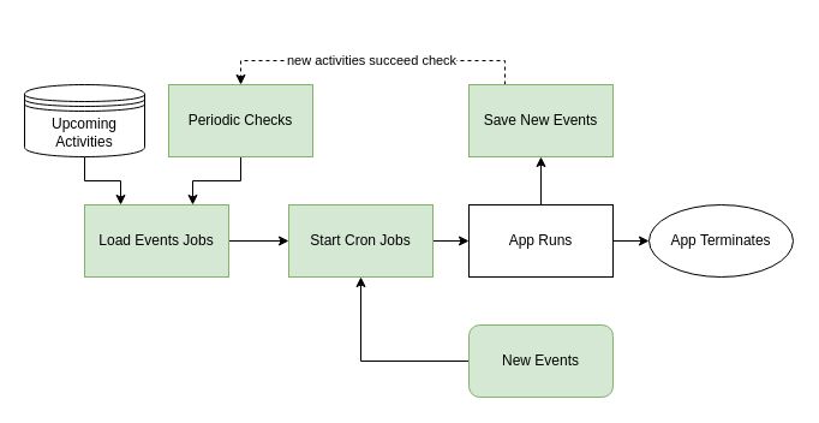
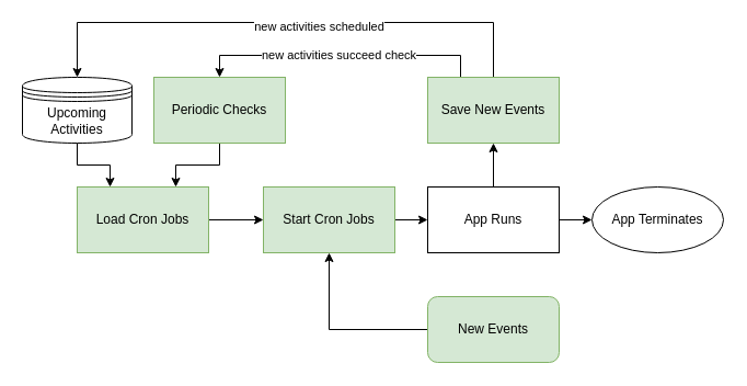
  <mxCell id="0" />
  <mxCell id="1" parent="0" />
  <mxCell id="2" value="" style="edgeStyle=orthogonalEdgeStyle;rounded=0;orthogonalLoop=1;jettySize=auto;html=1;" parent="1" source="3" target="14" edge="1"><mxGeometry relative="1" as="geometry" /></mxCell>
  <mxCell id="3" value="Start Cron Jobs" style="rounded=0;whiteSpace=wrap;html=1;fillColor=#d5e8d4;strokeColor=#82b366;" parent="1" vertex="1"><mxGeometry x="240" y="170" width="120" height="60" as="geometry" /></mxCell>
  <mxCell id="4" style="edgeStyle=orthogonalEdgeStyle;rounded=0;orthogonalLoop=1;jettySize=auto;html=1;entryX=0.25;entryY=0;entryDx=0;entryDy=0;" parent="1" source="5" target="11" edge="1"><mxGeometry relative="1" as="geometry" /></mxCell>
  <mxCell id="5" value="Upcoming Activities" style="shape=datastore;whiteSpace=wrap;html=1;" parent="1" vertex="1"><mxGeometry x="20" y="70" width="100" height="60" as="geometry" /></mxCell>
  <mxCell id="6" style="edgeStyle=orthogonalEdgeStyle;rounded=0;orthogonalLoop=1;jettySize=auto;html=1;" parent="1" source="7" target="3" edge="1"><mxGeometry relative="1" as="geometry" /></mxCell>
  <mxCell id="7" value="New Events" style="rounded=1;whiteSpace=wrap;html=1;fillColor=#d5e8d4;strokeColor=#82b366;" parent="1" vertex="1"><mxGeometry x="390" y="270" width="120" height="60" as="geometry" /></mxCell>
  <mxCell id="8" style="edgeStyle=orthogonalEdgeStyle;rounded=0;orthogonalLoop=1;jettySize=auto;html=1;entryX=0.75;entryY=0;entryDx=0;entryDy=0;" parent="1" source="9" target="11" edge="1"><mxGeometry relative="1" as="geometry" /></mxCell>
  <mxCell id="9" value="Periodic Checks" style="rounded=0;whiteSpace=wrap;html=1;fillColor=#d5e8d4;strokeColor=#82b366;" parent="1" vertex="1"><mxGeometry x="140" y="70" width="120" height="60" as="geometry" /></mxCell>
  <mxCell id="10" value="" style="edgeStyle=orthogonalEdgeStyle;rounded=0;orthogonalLoop=1;jettySize=auto;html=1;" parent="1" source="11" target="3" edge="1"><mxGeometry relative="1" as="geometry" /></mxCell>
- <mxCell id="11" value="Load Events Jobs" style="rounded=0;whiteSpace=wrap;html=1;fillColor=#d5e8d4;strokeColor=#82b366;" parent="1" vertex="1"><mxGeometry x="70" y="170" width="120" height="60" as="geometry" /></mxCell>
+ <mxCell id="11" value="Load Cron Jobs" style="rounded=0;whiteSpace=wrap;html=1;fillColor=#d5e8d4;strokeColor=#82b366;" parent="1" vertex="1"><mxGeometry x="70" y="170" width="120" height="60" as="geometry" /></mxCell>
  <mxCell id="12" value="" style="edgeStyle=orthogonalEdgeStyle;rounded=0;orthogonalLoop=1;jettySize=auto;html=1;" parent="1" source="14" target="15" edge="1"><mxGeometry relative="1" as="geometry" /></mxCell>
  <mxCell id="13" style="edgeStyle=orthogonalEdgeStyle;rounded=0;orthogonalLoop=1;jettySize=auto;html=1;entryX=0.5;entryY=1;entryDx=0;entryDy=0;" parent="1" source="14" target="20" edge="1"><mxGeometry relative="1" as="geometry" /></mxCell>
  <mxCell id="14" value="App Runs" style="rounded=0;whiteSpace=wrap;html=1;" parent="1" vertex="1"><mxGeometry x="390" y="170" width="120" height="60" as="geometry" /></mxCell>
  <mxCell id="15" value="App Terminates" style="ellipse;whiteSpace=wrap;html=1;" parent="1" vertex="1"><mxGeometry x="540" y="170" width="120" height="60" as="geometry" /></mxCell>
- <mxCell id="18" style="edgeStyle=orthogonalEdgeStyle;rounded=0;orthogonalLoop=1;jettySize=auto;html=1;exitX=0.25;exitY=0;exitDx=0;exitDy=0;entryX=0.5;entryY=0;entryDx=0;entryDy=0;dashed=1;" edge="1" parent="1" source="20" target="9"><mxGeometry relative="1" as="geometry" /></mxCell>
+ <mxCell id="16" style="edgeStyle=orthogonalEdgeStyle;rounded=0;orthogonalLoop=1;jettySize=auto;html=1;entryX=0.5;entryY=0;entryDx=0;entryDy=0;exitX=0.5;exitY=0;exitDx=0;exitDy=0;" parent="1" source="20" target="5" edge="1"><mxGeometry relative="1" as="geometry"><Array as="points"><mxPoint x="450" y="20" /><mxPoint x="70" y="20" /></Array></mxGeometry></mxCell>
+ <mxCell id="17" value="new activities scheduled" style="edgeLabel;html=1;align=center;verticalAlign=middle;resizable=0;points=[];" vertex="1" connectable="0" parent="16"><mxGeometry x="-0.126" y="3" relative="1" as="geometry"><mxPoint as="offset" /></mxGeometry></mxCell>
+ <mxCell id="18" style="edgeStyle=orthogonalEdgeStyle;rounded=0;orthogonalLoop=1;jettySize=auto;html=1;exitX=0.25;exitY=0;exitDx=0;exitDy=0;entryX=0.5;entryY=0;entryDx=0;entryDy=0;" edge="1" parent="1" source="20" target="9"><mxGeometry relative="1" as="geometry" /></mxCell>
  <mxCell id="19" value="new activities succeed check" style="edgeLabel;html=1;align=center;verticalAlign=middle;resizable=0;points=[];" vertex="1" connectable="0" parent="18"><mxGeometry x="0.013" y="-1" relative="1" as="geometry"><mxPoint as="offset" /></mxGeometry></mxCell>
  <mxCell id="20" value="Save New Events" style="rounded=0;whiteSpace=wrap;html=1;fillColor=#d5e8d4;strokeColor=#82b366;" parent="1" vertex="1"><mxGeometry x="390" y="70" width="120" height="60" as="geometry" /></mxCell>
